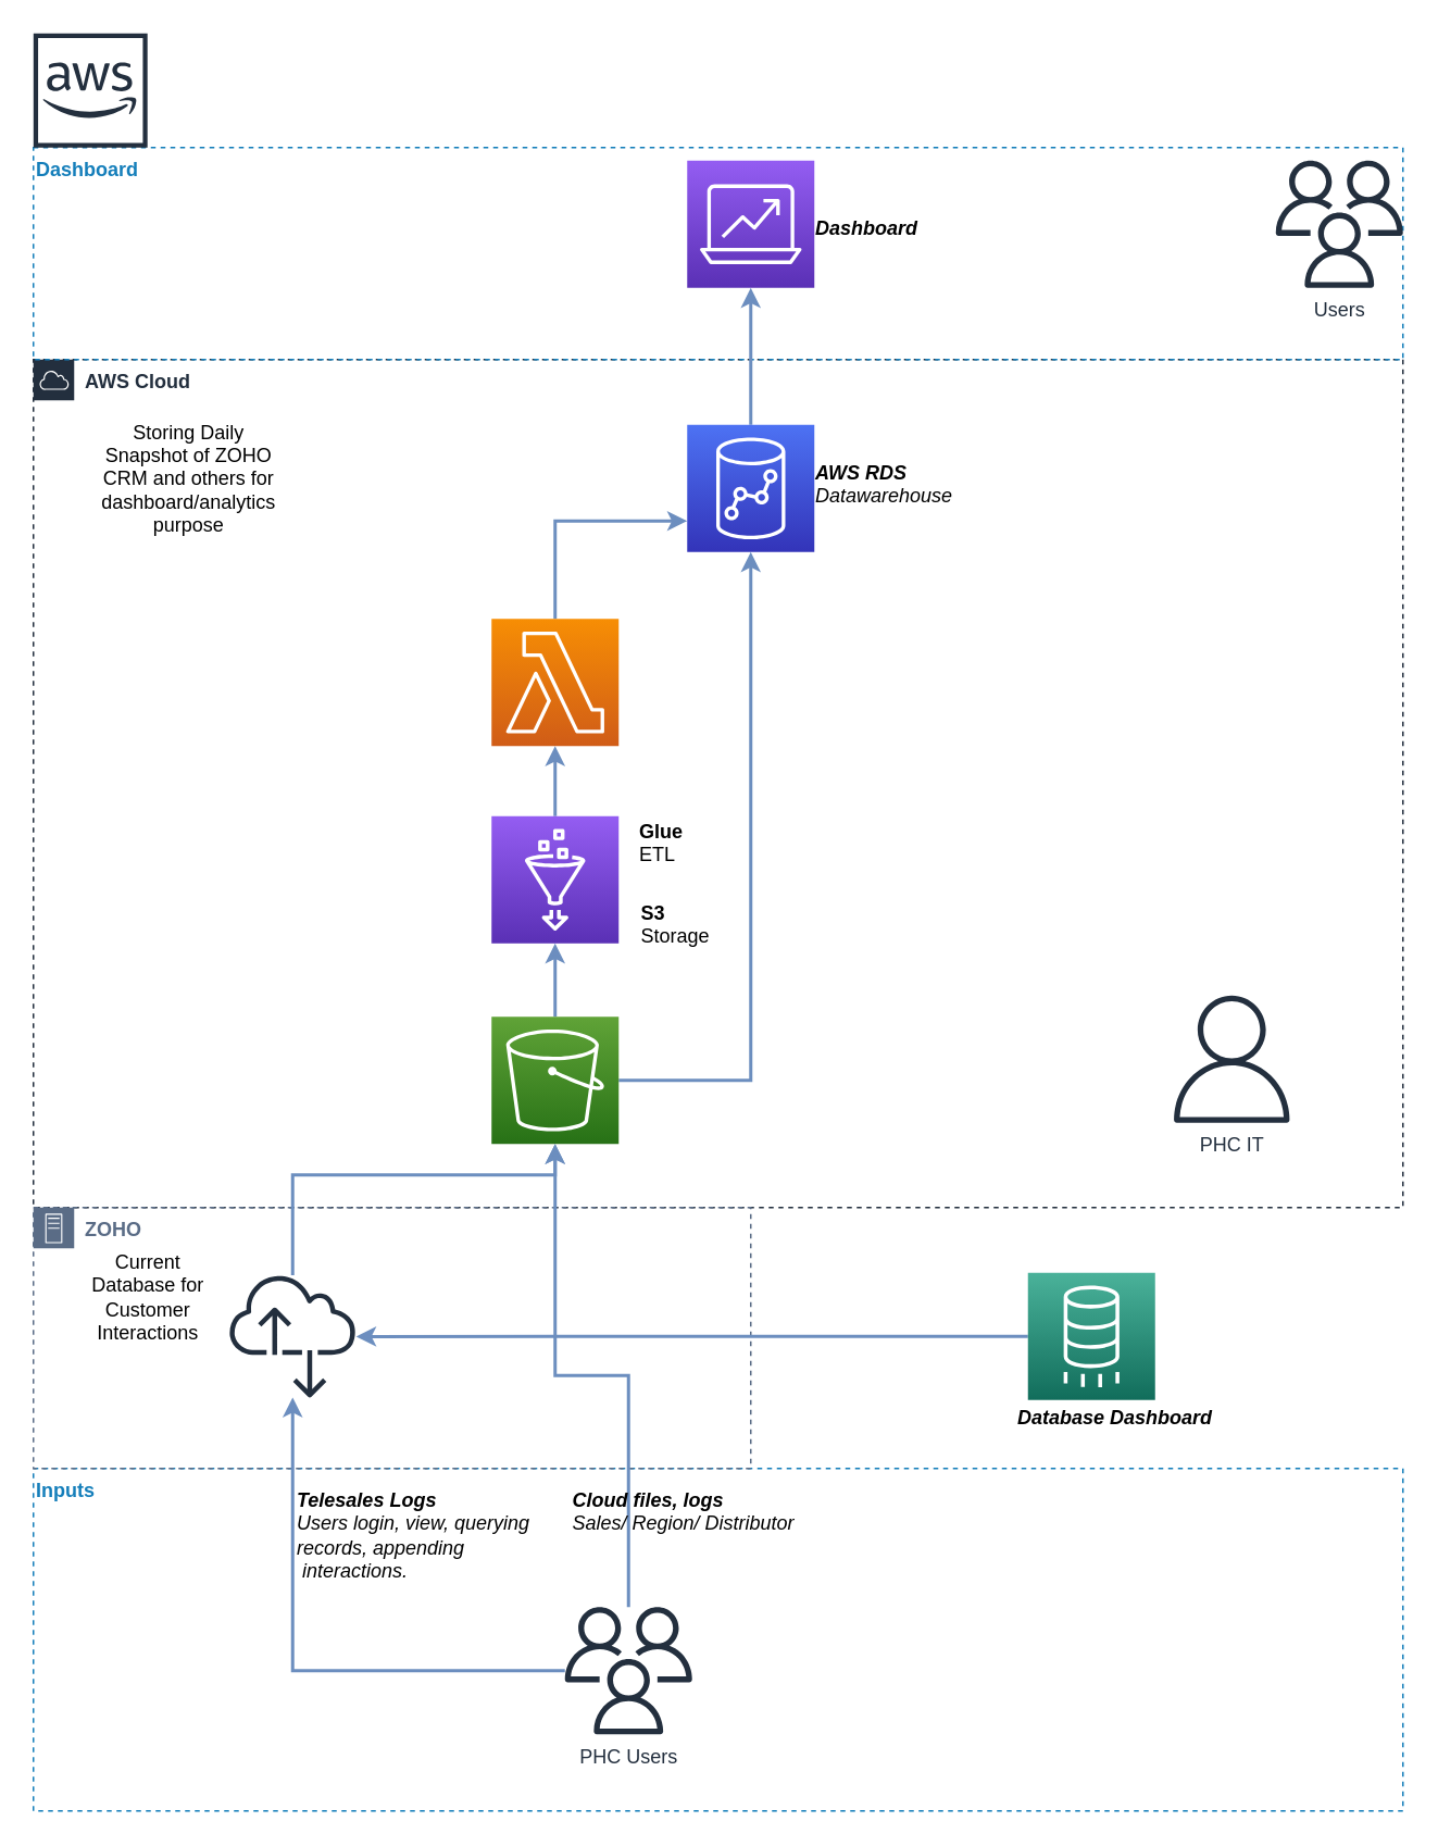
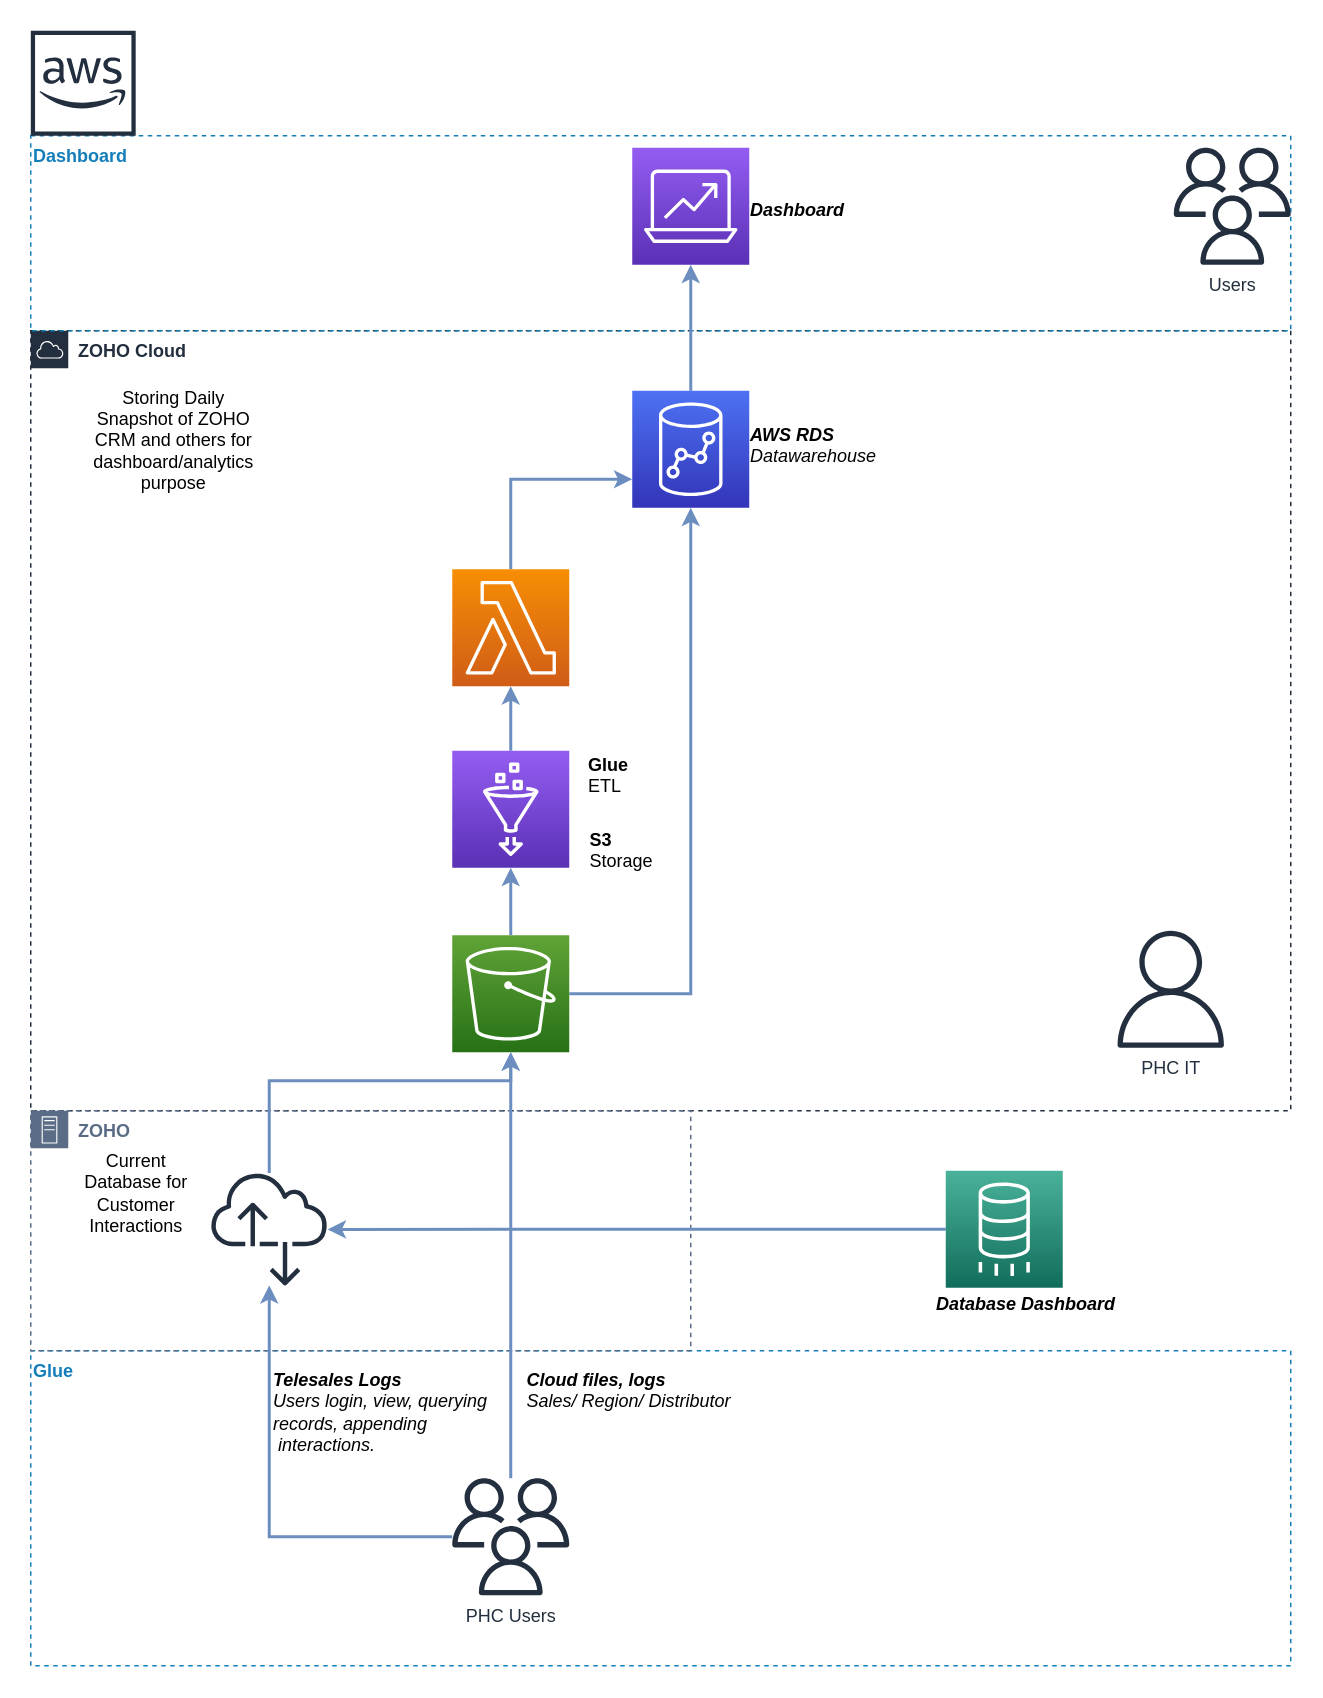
  <mxCell id="0" />
  <mxCell id="1" parent="0" />
- <mxCell id="2" value="AWS Cloud" style="points=[[0,0],[0.25,0],[0.5,0],[0.75,0],[1,0],[1,0.25],[1,0.5],[1,0.75],[1,1],[0.75,1],[0.5,1],[0.25,1],[0,1],[0,0.75],[0,0.5],[0,0.25]];outlineConnect=0;gradientColor=none;html=1;whiteSpace=wrap;fontSize=12;fontStyle=1;shape=mxgraph.aws4.group;grIcon=mxgraph.aws4.group_aws_cloud;strokeColor=#232F3E;fillColor=none;verticalAlign=top;align=left;spacingLeft=30;fontColor=#232F3E;dashed=1;" parent="1" vertex="1"><mxGeometry y="220" width="840" height="520" as="geometry" x="20" /></mxCell>
+ <mxCell id="2" value="ZOHO Cloud" style="points=[[0,0],[0.25,0],[0.5,0],[0.75,0],[1,0],[1,0.25],[1,0.5],[1,0.75],[1,1],[0.75,1],[0.5,1],[0.25,1],[0,1],[0,0.75],[0,0.5],[0,0.25]];outlineConnect=0;gradientColor=none;html=1;whiteSpace=wrap;fontSize=12;fontStyle=1;shape=mxgraph.aws4.group;grIcon=mxgraph.aws4.group_aws_cloud;strokeColor=#232F3E;fillColor=none;verticalAlign=top;align=left;spacingLeft=30;fontColor=#232F3E;dashed=1;" parent="1" vertex="1"><mxGeometry y="220" width="840" height="520" as="geometry" x="20" /></mxCell>
  <mxCell id="3" value="Dashboard" style="fillColor=none;strokeColor=#147EBA;dashed=1;verticalAlign=top;fontStyle=1;fontColor=#147EBA;labelPosition=center;verticalLabelPosition=middle;align=left;" parent="1" vertex="1"><mxGeometry y="90" width="840" height="130" as="geometry" x="20" /></mxCell>
- <mxCell id="4" value="Inputs" style="fillColor=none;strokeColor=#147EBA;dashed=1;verticalAlign=top;fontStyle=1;fontColor=#147EBA;labelPosition=center;verticalLabelPosition=middle;align=left;" parent="1" vertex="1"><mxGeometry y="900" width="840" height="210" as="geometry" x="20" /></mxCell>
+ <mxCell id="4" value="Glue" style="fillColor=none;strokeColor=#147EBA;dashed=1;verticalAlign=top;fontStyle=1;fontColor=#147EBA;labelPosition=center;verticalLabelPosition=middle;align=left;" parent="1" vertex="1"><mxGeometry y="900" width="840" height="210" as="geometry" x="20" /></mxCell>
  <mxCell id="5" value="ZOHO" style="points=[[0,0],[0.25,0],[0.5,0],[0.75,0],[1,0],[1,0.25],[1,0.5],[1,0.75],[1,1],[0.75,1],[0.5,1],[0.25,1],[0,1],[0,0.75],[0,0.5],[0,0.25]];outlineConnect=0;gradientColor=none;html=1;whiteSpace=wrap;fontSize=12;fontStyle=1;shape=mxgraph.aws4.group;grIcon=mxgraph.aws4.group_on_premise;strokeColor=#5A6C86;fillColor=none;verticalAlign=top;align=left;spacingLeft=30;fontColor=#5A6C86;dashed=1;" parent="1" vertex="1"><mxGeometry y="740" width="440" height="160" as="geometry" x="20" /></mxCell>
  <mxCell id="6" style="edgeStyle=orthogonalEdgeStyle;rounded=0;orthogonalLoop=1;jettySize=auto;html=1;strokeWidth=2;fillColor=#dae8fc;strokeColor=#6c8ebf;" parent="1" source="7" target="9" edge="1"><mxGeometry relative="1" as="geometry" /></mxCell>
  <mxCell id="7" value="" style="outlineConnect=0;fontColor=#232F3E;gradientColor=#945DF2;gradientDirection=north;fillColor=#5A30B5;strokeColor=#ffffff;dashed=0;verticalLabelPosition=bottom;verticalAlign=top;align=center;html=1;fontSize=12;fontStyle=1;aspect=fixed;shape=mxgraph.aws4.resourceIcon;resIcon=mxgraph.aws4.glue;" parent="1" vertex="1"><mxGeometry x="301" y="500" width="78" height="78" as="geometry" /></mxCell>
  <mxCell id="8" style="edgeStyle=orthogonalEdgeStyle;rounded=0;orthogonalLoop=1;jettySize=auto;html=1;strokeWidth=2;fontColor=#000000;fillColor=#dae8fc;strokeColor=#6c8ebf;" parent="1" source="9" target="19" edge="1"><mxGeometry relative="1" as="geometry"><Array as="points"><mxPoint x="340" y="319" /></Array></mxGeometry></mxCell>
  <mxCell id="9" value="" style="outlineConnect=0;fontColor=#232F3E;gradientColor=#F78E04;gradientDirection=north;fillColor=#D05C17;strokeColor=#ffffff;dashed=0;verticalLabelPosition=bottom;verticalAlign=top;align=center;html=1;fontSize=12;fontStyle=1;aspect=fixed;shape=mxgraph.aws4.resourceIcon;resIcon=mxgraph.aws4.lambda;" parent="1" vertex="1"><mxGeometry x="301" y="379" width="78" height="78" as="geometry" /></mxCell>
  <mxCell id="10" style="edgeStyle=orthogonalEdgeStyle;rounded=0;orthogonalLoop=1;jettySize=auto;html=1;fillColor=#dae8fc;strokeColor=#6c8ebf;strokeWidth=2;" parent="1" source="12" target="17" edge="1"><mxGeometry relative="1" as="geometry" /></mxCell>
  <mxCell id="11" style="edgeStyle=orthogonalEdgeStyle;rounded=0;orthogonalLoop=1;jettySize=auto;html=1;strokeWidth=2;fillColor=#dae8fc;strokeColor=#6c8ebf;" parent="1" source="12" target="23" edge="1"><mxGeometry relative="1" as="geometry"><mxPoint x="139" y="920" as="targetPoint" /></mxGeometry></mxCell>
- <mxCell id="12" value="PHC Users" style="outlineConnect=0;fontColor=#232F3E;gradientColor=none;fillColor=#232F3E;strokeColor=none;dashed=0;verticalLabelPosition=bottom;verticalAlign=top;align=center;html=1;fontSize=12;fontStyle=0;aspect=fixed;shape=mxgraph.aws4.users;" parent="1" vertex="1"><mxGeometry x="346" y="985" width="78" height="78" as="geometry" /></mxCell>
+ <mxCell id="12" value="PHC Users" style="outlineConnect=0;fontColor=#232F3E;gradientColor=none;fillColor=#232F3E;strokeColor=none;dashed=0;verticalLabelPosition=bottom;verticalAlign=top;align=center;html=1;fontSize=12;fontStyle=0;aspect=fixed;shape=mxgraph.aws4.users;" parent="1" vertex="1"><mxGeometry x="301" y="985" width="78" height="78" as="geometry" /></mxCell>
  <mxCell id="13" style="edgeStyle=orthogonalEdgeStyle;rounded=0;orthogonalLoop=1;jettySize=auto;html=1;strokeWidth=2;fillColor=#dae8fc;strokeColor=#6c8ebf;" edge="1" parent="1" source="14" target="23"><mxGeometry relative="1" as="geometry" /></mxCell>
  <mxCell id="14" value="" style="outlineConnect=0;fontColor=#232F3E;gradientColor=#4AB29A;gradientDirection=north;fillColor=#116D5B;strokeColor=#ffffff;dashed=0;verticalLabelPosition=bottom;verticalAlign=top;align=center;html=1;fontSize=12;fontStyle=1;aspect=fixed;shape=mxgraph.aws4.resourceIcon;resIcon=mxgraph.aws4.database_migration_service;" parent="1" vertex="1"><mxGeometry x="630" y="780" width="78" height="78" as="geometry" /></mxCell>
  <mxCell id="15" style="edgeStyle=orthogonalEdgeStyle;rounded=0;orthogonalLoop=1;jettySize=auto;html=1;strokeWidth=2;fillColor=#dae8fc;strokeColor=#6c8ebf;" parent="1" source="17" target="7" edge="1"><mxGeometry relative="1" as="geometry" /></mxCell>
  <mxCell id="16" style="edgeStyle=orthogonalEdgeStyle;rounded=0;orthogonalLoop=1;jettySize=auto;html=1;strokeWidth=2;fillColor=#dae8fc;strokeColor=#6c8ebf;" parent="1" source="17" target="19" edge="1"><mxGeometry relative="1" as="geometry" /></mxCell>
  <mxCell id="17" value="" style="outlineConnect=0;fontColor=#232F3E;gradientColor=#60A337;gradientDirection=north;fillColor=#277116;strokeColor=#ffffff;dashed=0;verticalLabelPosition=bottom;verticalAlign=top;align=center;html=1;fontSize=12;fontStyle=1;aspect=fixed;shape=mxgraph.aws4.resourceIcon;resIcon=mxgraph.aws4.s3;" parent="1" vertex="1"><mxGeometry x="301" y="623" width="78" height="78" as="geometry" /></mxCell>
  <mxCell id="18" style="edgeStyle=orthogonalEdgeStyle;rounded=0;orthogonalLoop=1;jettySize=auto;html=1;strokeWidth=2;fontColor=#000000;fillColor=#dae8fc;strokeColor=#6c8ebf;" parent="1" source="19" target="29" edge="1"><mxGeometry relative="1" as="geometry" /></mxCell>
  <mxCell id="19" value="" style="outlineConnect=0;fontColor=#232F3E;gradientColor=#4D72F3;gradientDirection=north;fillColor=#3334B9;strokeColor=#ffffff;dashed=0;verticalLabelPosition=bottom;verticalAlign=top;align=center;html=1;fontSize=12;fontStyle=1;aspect=fixed;shape=mxgraph.aws4.resourceIcon;resIcon=mxgraph.aws4.redshift;spacingTop=0;" parent="1" vertex="1"><mxGeometry x="421" y="260" width="78" height="78" as="geometry" /></mxCell>
  <mxCell id="20" value="" style="outlineConnect=0;fontColor=#232F3E;gradientColor=none;fillColor=#232F3E;strokeColor=none;dashed=0;verticalLabelPosition=bottom;verticalAlign=top;align=center;html=1;fontSize=12;fontStyle=0;aspect=fixed;shape=mxgraph.aws4.aws_cloud;" parent="1" vertex="1"><mxGeometry width="70" height="70" as="geometry" x="20" y="20" /></mxCell>
  <mxCell id="21" value="&lt;b&gt;Cloud files, logs&lt;/b&gt;&lt;br&gt;Sales/ Region/ Distributor&amp;nbsp;&lt;br&gt;" style="text;html=1;resizable=0;points=[];autosize=1;align=left;verticalAlign=top;spacingTop=-4;fontStyle=2" parent="1" vertex="1"><mxGeometry x="349" y="910" width="150" height="30" as="geometry" /></mxCell>
  <mxCell id="22" style="edgeStyle=orthogonalEdgeStyle;rounded=0;orthogonalLoop=1;jettySize=auto;html=1;strokeWidth=2;fillColor=#dae8fc;strokeColor=#6c8ebf;" edge="1" parent="1" source="23" target="17"><mxGeometry relative="1" as="geometry"><Array as="points"><mxPoint x="179" y="720" /><mxPoint x="340" y="720" /></Array></mxGeometry></mxCell>
  <mxCell id="23" value="" style="outlineConnect=0;fontColor=#232F3E;gradientColor=none;fillColor=#232F3E;strokeColor=none;dashed=0;verticalLabelPosition=bottom;verticalAlign=top;align=center;html=1;fontSize=12;fontStyle=0;aspect=fixed;shape=mxgraph.aws4.internet_alt2;" parent="1" vertex="1"><mxGeometry x="140" y="780" width="78" height="78" as="geometry" /></mxCell>
  <mxCell id="24" value="&lt;span&gt;Glue&lt;br&gt;&lt;span style=&quot;font-weight: normal&quot;&gt;ETL&lt;/span&gt;&lt;br&gt;&lt;/span&gt;" style="text;html=1;resizable=0;points=[];autosize=1;align=left;verticalAlign=top;spacingTop=-4;fontColor=#000000;fontStyle=1" parent="1" vertex="1"><mxGeometry x="390" y="500" width="40" height="30" as="geometry" /></mxCell>
  <mxCell id="25" value="&lt;i&gt;AWS RDS&lt;br&gt;&lt;span style=&quot;font-weight: normal&quot;&gt;Datawarehouse&lt;/span&gt;&lt;br&gt;&lt;/i&gt;" style="text;html=1;resizable=0;points=[];autosize=1;align=left;verticalAlign=top;spacingTop=-4;fontColor=#000000;fontStyle=1" parent="1" vertex="1"><mxGeometry x="498" y="280" width="100" height="30" as="geometry" /></mxCell>
  <mxCell id="26" value="S3&lt;br&gt;&lt;span style=&quot;font-weight: normal&quot;&gt;Storage&lt;/span&gt;&lt;br&gt;" style="text;html=1;resizable=0;points=[];autosize=1;align=left;verticalAlign=top;spacingTop=-4;fontColor=#000000;fontStyle=1" parent="1" vertex="1"><mxGeometry x="391" y="550" width="60" height="30" as="geometry" /></mxCell>
  <mxCell id="27" value="&lt;span&gt;Database Dashboard&lt;br&gt;&lt;/span&gt;" style="text;html=1;resizable=0;points=[];autosize=1;align=left;verticalAlign=top;spacingTop=-4;fontColor=#000000;fontStyle=3" parent="1" vertex="1"><mxGeometry x="622" y="859" width="120" height="20" as="geometry" /></mxCell>
  <mxCell id="28" value="&lt;b&gt;Telesales Logs&amp;nbsp;&lt;/b&gt;&lt;br&gt;Users login, view, querying&amp;nbsp;&lt;br&gt;records, appending&lt;br&gt;&amp;nbsp;interactions.&amp;nbsp;&lt;br&gt;" style="text;html=1;resizable=0;points=[];autosize=1;align=left;verticalAlign=top;spacingTop=-4;fontStyle=2" parent="1" vertex="1"><mxGeometry x="180" y="910" width="160" height="60" as="geometry" /></mxCell>
  <mxCell id="29" value="" style="outlineConnect=0;fontColor=#232F3E;gradientColor=#945DF2;gradientDirection=north;fillColor=#5A30B5;strokeColor=#ffffff;dashed=0;verticalLabelPosition=bottom;verticalAlign=top;align=center;html=1;fontSize=12;fontStyle=0;aspect=fixed;shape=mxgraph.aws4.resourceIcon;resIcon=mxgraph.aws4.analytics;" parent="1" vertex="1"><mxGeometry x="421" y="98" width="78" height="78" as="geometry" /></mxCell>
  <mxCell id="30" value="&lt;i&gt;Dashboard&lt;br&gt;&lt;br&gt;&lt;/i&gt;" style="text;html=1;resizable=0;points=[];autosize=1;align=left;verticalAlign=top;spacingTop=-4;fontColor=#000000;fontStyle=1" parent="1" vertex="1"><mxGeometry x="498" y="130" width="70" height="30" as="geometry" /></mxCell>
  <mxCell id="31" value="Users" style="outlineConnect=0;fontColor=#232F3E;gradientColor=none;fillColor=#232F3E;strokeColor=none;dashed=0;verticalLabelPosition=bottom;verticalAlign=top;align=center;html=1;fontSize=12;fontStyle=0;aspect=fixed;shape=mxgraph.aws4.users;" parent="1" vertex="1"><mxGeometry x="782" y="98" width="78" height="78" as="geometry" /></mxCell>
- <mxCell id="32" value="PHC IT" style="outlineConnect=0;fontColor=#232F3E;gradientColor=none;fillColor=#232F3E;strokeColor=none;dashed=0;verticalLabelPosition=bottom;verticalAlign=top;align=center;html=1;fontSize=12;fontStyle=0;aspect=fixed;shape=mxgraph.aws4.user;" parent="1" vertex="1"><mxGeometry x="716" y="610" width="78" height="78" as="geometry" /></mxCell>
+ <mxCell id="32" value="PHC IT" style="outlineConnect=0;fontColor=#232F3E;gradientColor=none;fillColor=#232F3E;strokeColor=none;dashed=0;verticalLabelPosition=bottom;verticalAlign=top;align=center;html=1;fontSize=12;fontStyle=0;aspect=fixed;shape=mxgraph.aws4.user;" parent="1" vertex="1"><mxGeometry x="741" y="620" width="78" height="78" as="geometry" /></mxCell>
  <mxCell id="33" value="Current Database for Customer Interactions" style="text;html=1;strokeColor=none;fillColor=none;align=center;verticalAlign=middle;whiteSpace=wrap;rounded=0;dashed=1;" vertex="1" parent="1"><mxGeometry x="55" y="780" width="71" height="30" as="geometry" /></mxCell>
  <mxCell id="34" value="Storing Daily Snapshot of ZOHO CRM and others for dashboard/analytics purpose" style="text;html=1;strokeColor=none;fillColor=none;align=center;verticalAlign=middle;whiteSpace=wrap;rounded=0;dashed=1;" vertex="1" parent="1"><mxGeometry x="55" y="260" width="121" height="65" as="geometry" /></mxCell>
